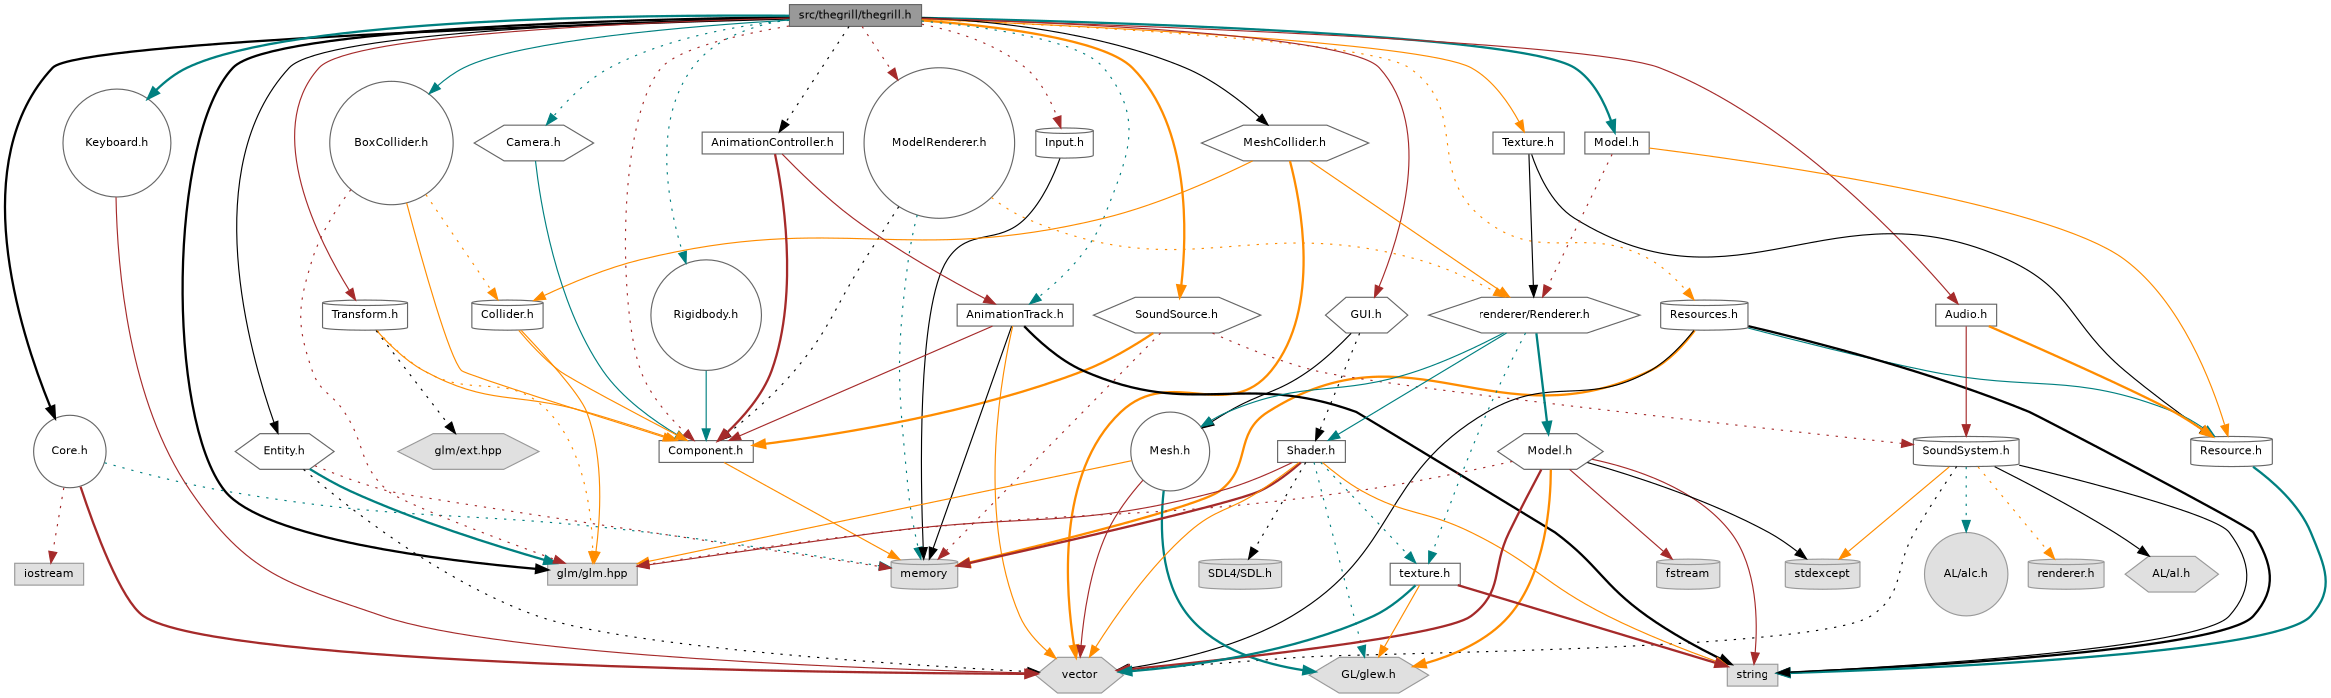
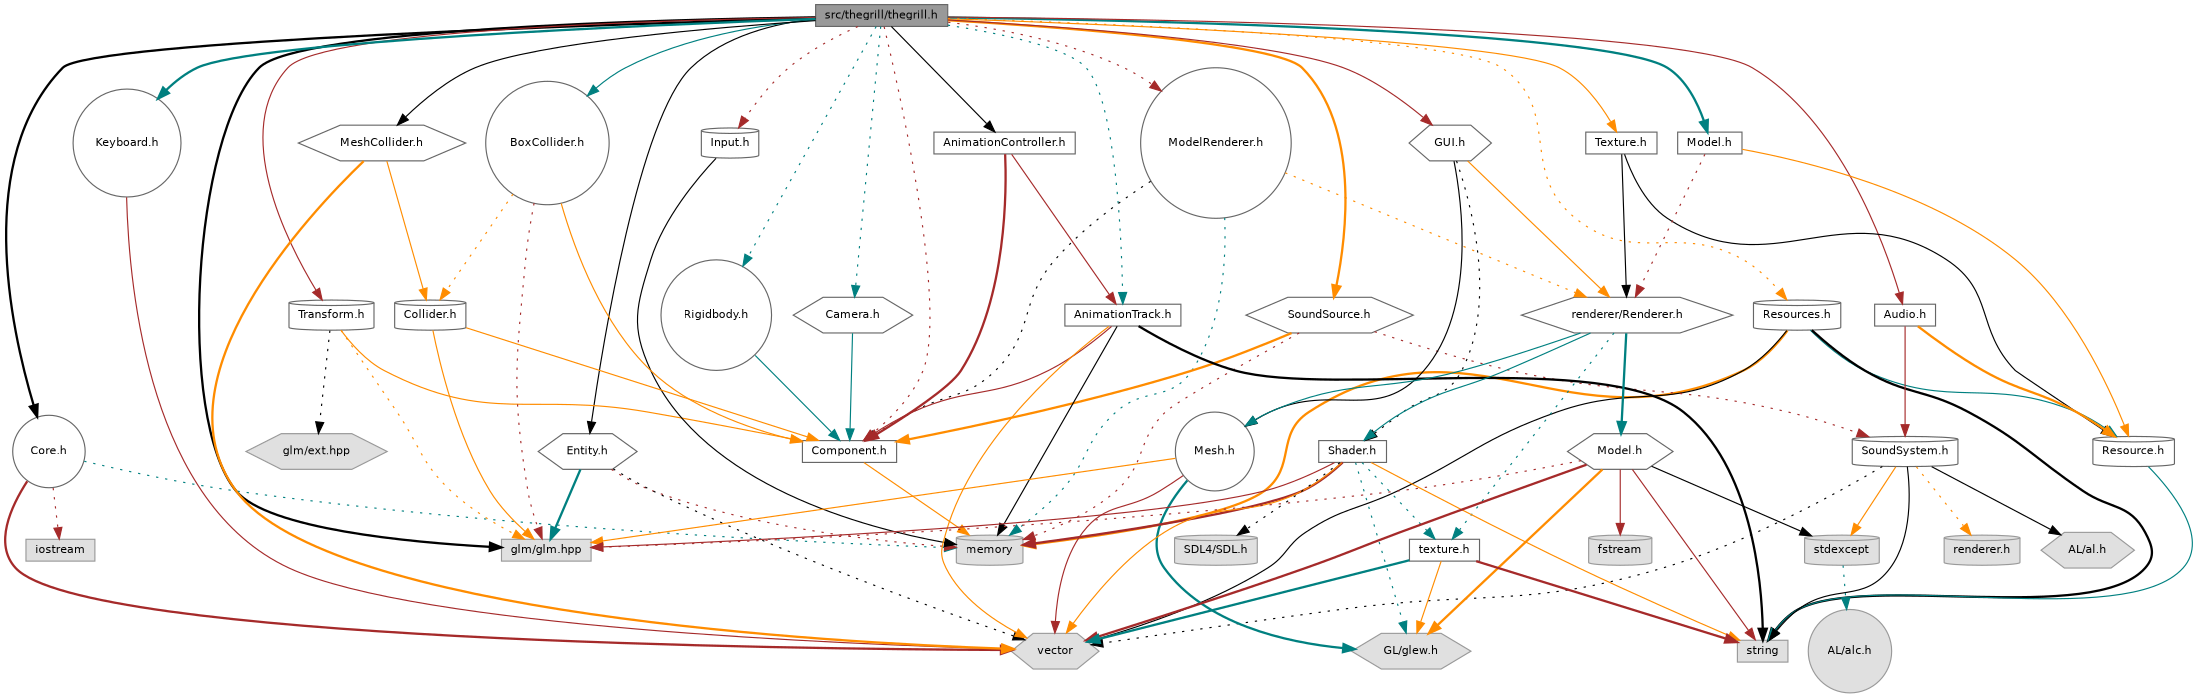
  digraph {
    node [color=grey40 fillcolor=white fontname=Helvetica fontsize=10 shape=box style=filled]
    edge [color=brown fontname=Helvetica fontsize=10 labelfontname=Helvetica labelfontsize=10 style=solid]
    n1 [color=gray40 fillcolor=grey60 fontcolor=black height=0.2 label="src/thegrill/thegrill.h" width=0.4]
    n2 [color=grey60 fillcolor="#E0E0E0" height=0.2 label="glm/glm.hpp" width=0.4]
    n3 [height=0.2 label="Core.h" shape=circle width=0.4]
    n4 [height=0.2 label="Entity.h" shape=hexagon width=0.4]
    n5 [height=0.2 label="Component.h" width=0.4]
    n6 [height=0.2 label="Transform.h" shape=cylinder width=0.4]
    n7 [height=0.2 label="ModelRenderer.h" shape=circle width=0.4]
    n8 [height=0.2 label="Texture.h" width=0.4]
    n9 [height=0.2 label="Model.h" width=0.4]
    n10 [height=0.2 label="Resources.h" shape=cylinder width=0.4]
    n11 [height=0.2 label="Input.h" shape=cylinder width=0.4]
    n12 [height=0.2 label="Keyboard.h" shape=circle width=0.4]
    n13 [height=0.2 label="SoundSource.h" shape=hexagon width=0.4]
    n14 [height=0.2 label="Audio.h" width=0.4]
    n15 [height=0.2 label="BoxCollider.h" shape=circle width=0.4]
    n16 [height=0.2 label="MeshCollider.h" shape=hexagon width=0.4]
    n17 [height=0.2 label="Rigidbody.h" shape=circle width=0.4]
    n18 [height=0.2 label="Camera.h" shape=hexagon width=0.4]
    n19 [height=0.2 label="GUI.h" shape=hexagon width=0.4]
    n20 [height=0.2 label="AnimationController.h" width=0.4]
    n21 [height=0.2 label="AnimationTrack.h" width=0.4]
    n22 [color=grey60 fillcolor="#E0E0E0" height=0.2 label=iostream width=0.4]
    n23 [color=grey60 fillcolor="#E0E0E0" height=0.2 label=memory shape=cylinder width=0.4]
    n24 [color=grey60 fillcolor="#E0E0E0" height=0.2 label=vector shape=hexagon width=0.4]
    n25 [color=grey60 fillcolor="#E0E0E0" height=0.2 label="glm/ext.hpp" shape=hexagon width=0.4]
    n26 [height=0.2 label="renderer/Renderer.h" shape=hexagon width=0.4]
    n27 [height=0.2 label="Resource.h" shape=cylinder width=0.4]
    n28 [color=grey60 fillcolor="#E0E0E0" height=0.2 label=string width=0.4]
    n29 [height=0.2 label="SoundSystem.h" shape=cylinder width=0.4]
    n30 [height=0.2 label="Collider.h" shape=cylinder width=0.4]
    n31 [height=0.2 label="Mesh.h" shape=circle width=0.4]
    n32 [height=0.2 label="Shader.h" width=0.4]
    n33 [height=0.2 label="Model.h" shape=hexagon width=0.4]
    n34 [height=0.2 label="texture.h" width=0.4]
    n35 [color=grey60 fillcolor="#E0E0E0" height=0.2 label="GL/glew.h" shape=hexagon width=0.4]
    n36 [color=grey60 fillcolor="#E0E0E0" height=0.2 label=fstream shape=cylinder width=0.4]
    n37 [color=grey60 fillcolor="#E0E0E0" height=0.2 label=stdexcept shape=cylinder width=0.4]
    n38 [color=grey60 fillcolor="#E0E0E0" height=0.2 label="SDL4/SDL.h" shape=cylinder width=0.4]
    n39 [color=grey60 fillcolor="#E0E0E0" height=0.2 label="AL/al.h" shape=hexagon width=0.4]
    n40 [color=grey60 fillcolor="#E0E0E0" height=0.2 label="AL/alc.h" shape=circle width=0.4]
    n41 [color=grey60 fillcolor="#E0E0E0" height=0.2 label="renderer.h" shape=cylinder width=0.4]
    n1 -> n2 [color=black style=bold]
    n1 -> n3 [color=black style=bold]
    n1 -> n4 [color=black]
    n1 -> n5 [style=dotted]
    n1 -> n6
    n1 -> n7 [style=dotted]
    n1 -> n8 [color=darkorange]
    n1 -> n9 [color=teal style=bold]
    n1 -> n10 [color=darkorange style=dotted]
    n1 -> n11 [style=dotted]
    n1 -> n12 [color=teal style=bold]
    n1 -> n13 [color=darkorange style=bold]
    n1 -> n14
    n1 -> n15 [color=teal]
    n1 -> n16 [color=black]
    n1 -> n17 [color=teal style=dotted]
    n1 -> n18 [color=teal style=dotted]
    n1 -> n19
-   n1 -> n20 [color=black style=dotted]
+   n1 -> n20 [color=black]
    n1 -> n21 [color=teal style=dotted]
    n3 -> n22 [style=dotted]
    n3 -> n23 [color=teal style=dotted]
    n3 -> n24 [style=bold]
    n4 -> n2 [color=teal style=bold]
    n4 -> n23 [style=dotted]
    n4 -> n24 [color=black style=dotted]
    n5 -> n23 [color=darkorange]
    n6 -> n2 [color=darkorange style=dotted]
    n6 -> n5 [color=darkorange]
    n6 -> n25 [color=black style=dotted]
    n7 -> n5 [color=black style=dotted]
    n7 -> n23 [color=teal style=dotted]
    n7 -> n26 [color=darkorange style=dotted]
    n8 -> n26 [color=black]
    n8 -> n27 [color=black]
    n9 -> n26 [style=dotted]
    n9 -> n27 [color=darkorange]
    n10 -> n23 [color=darkorange style=bold]
    n10 -> n24 [color=black]
    n10 -> n27 [color=teal]
    n10 -> n28 [color=black style=bold]
    n11 -> n23 [color=black]
    n12 -> n24
    n13 -> n5 [color=darkorange style=bold]
    n13 -> n23 [style=dotted]
    n13 -> n29 [style=dotted]
    n14 -> n27 [color=darkorange style=bold]
    n14 -> n29
    n15 -> n2 [style=dotted]
    n15 -> n5 [color=darkorange]
    n15 -> n30 [color=darkorange style=dotted]
    n16 -> n24 [color=darkorange style=bold]
-   n16 -> n26 [color=darkorange]
+   n19 -> n26 [color=darkorange]
    n16 -> n30 [color=darkorange]
    n17 -> n5 [color=teal]
    n18 -> n5 [color=teal]
    n19 -> n31 [color=black]
    n19 -> n32 [color=black style=dotted]
    n20 -> n5 [style=bold]
    n20 -> n21
    n21 -> n5
    n21 -> n23 [color=black]
    n21 -> n24 [color=darkorange]
    n21 -> n28 [color=black style=bold]
    n26 -> n31 [color=teal]
    n26 -> n32 [color=teal]
    n26 -> n33 [color=teal style=bold]
    n26 -> n34 [color=teal style=dotted]
-   n27 -> n28 [color=teal style=bold]
+   n27 -> n28 [color=teal]
    n29 -> n24 [color=black style=dotted]
    n29 -> n28 [color=black]
    n29 -> n37 [color=darkorange]
    n29 -> n39 [color=black]
-   n29 -> n40 [color=teal style=dotted]
+   n37 -> n40 [color=teal style=dotted]
    n29 -> n41 [color=darkorange style=dotted]
    n30 -> n2 [color=darkorange]
    n30 -> n5 [color=darkorange]
    n31 -> n2 [color=darkorange]
    n31 -> n24
    n31 -> n35 [color=teal style=bold]
    n32 -> n2
    n32 -> n23 [style=bold]
    n32 -> n24 [color=darkorange]
    n32 -> n28 [color=darkorange]
    n32 -> n34 [color=teal style=dotted]
    n32 -> n35 [color=teal style=dotted]
    n32 -> n38 [color=black style=dotted]
    n33 -> n2 [style=dotted]
    n33 -> n24 [style=bold]
    n33 -> n28
    n33 -> n35 [color=darkorange style=bold]
    n33 -> n36
    n33 -> n37 [color=black]
    n34 -> n24 [color=teal style=bold]
    n34 -> n28 [style=bold]
    n34 -> n35 [color=darkorange]
  }
